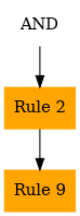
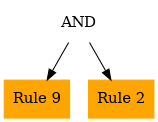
  strict digraph {
    node [shape=box color=orange fillcolor=orange style=filled]
    n1 [label=AND shape=plaintext color="" fillcolor="" style=""]
    n2 [label="Rule 9"]
    "Rule 2"
-   "Rule 2" -> n2
+   n1 -> n2
    n1 -> "Rule 2"
  }
